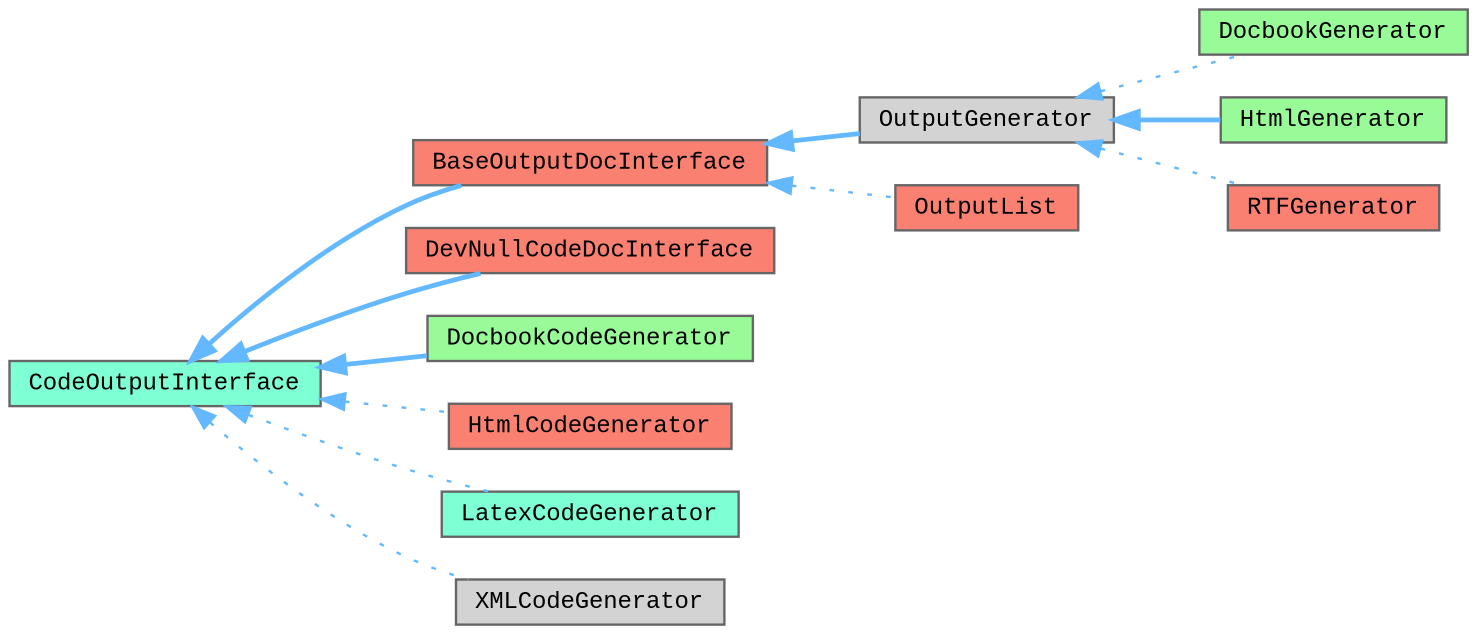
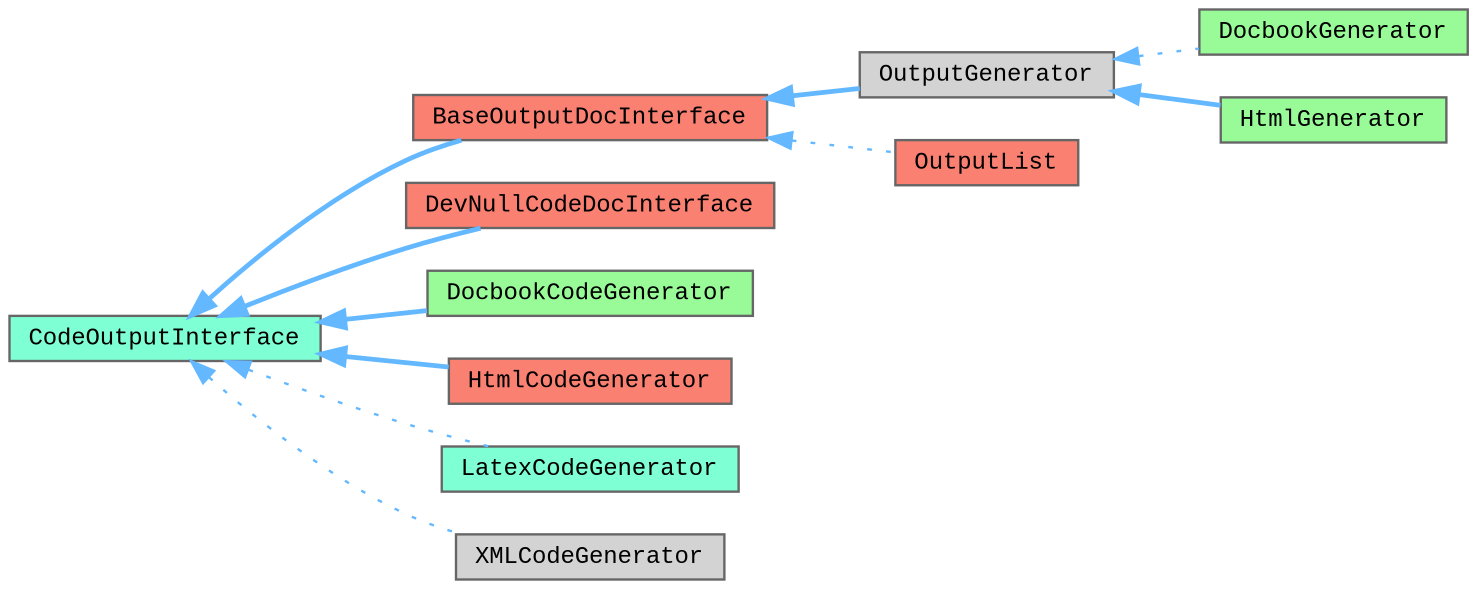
  digraph {
    fontname="Liberation Mono"
    rankdir=LR
    node [color=grey40 fillcolor=salmon fontname="Liberation Mono" fontsize=10 shape=box style=filled]
    edge [color=steelblue1 dir=back fontname="Liberation Mono" fontsize=10 labelfontname=Helvetica labelfontsize=10 style=dotted]
    n1 [fillcolor=aquamarine height=0.2 label=CodeOutputInterface width=0.4]
    n2 [height=0.2 label=BaseOutputDocInterface width=0.4]
    n3 [height=0.2 label=DevNullCodeDocInterface width=0.4]
    n4 [fillcolor=palegreen height=0.2 label=DocbookCodeGenerator width=0.4]
    n5 [height=0.2 label=HtmlCodeGenerator width=0.4]
    n6 [fillcolor=aquamarine height=0.2 label=LatexCodeGenerator width=0.4]
    n7 [fillcolor=lightgrey height=0.2 label=XMLCodeGenerator width=0.4]
    n8 [fillcolor=lightgrey height=0.2 label=OutputGenerator width=0.4]
    n9 [height=0.2 label=OutputList width=0.4]
    n10 [fillcolor=palegreen height=0.2 label=DocbookGenerator width=0.4]
    n11 [fillcolor=palegreen height=0.2 label=HtmlGenerator width=0.4]
-   n12 [height=0.2 label=RTFGenerator width=0.4]
    n1 -> n2 [style=bold]
    n1 -> n3 [style=bold]
    n1 -> n4 [style=bold]
-   n1 -> n5
+   n1 -> n5 [style=bold]
    n1 -> n6
    n1 -> n7
    n2 -> n8 [style=bold]
    n2 -> n9
    n8 -> n10
    n8 -> n11 [style=bold]
-   n8 -> n12
  }
